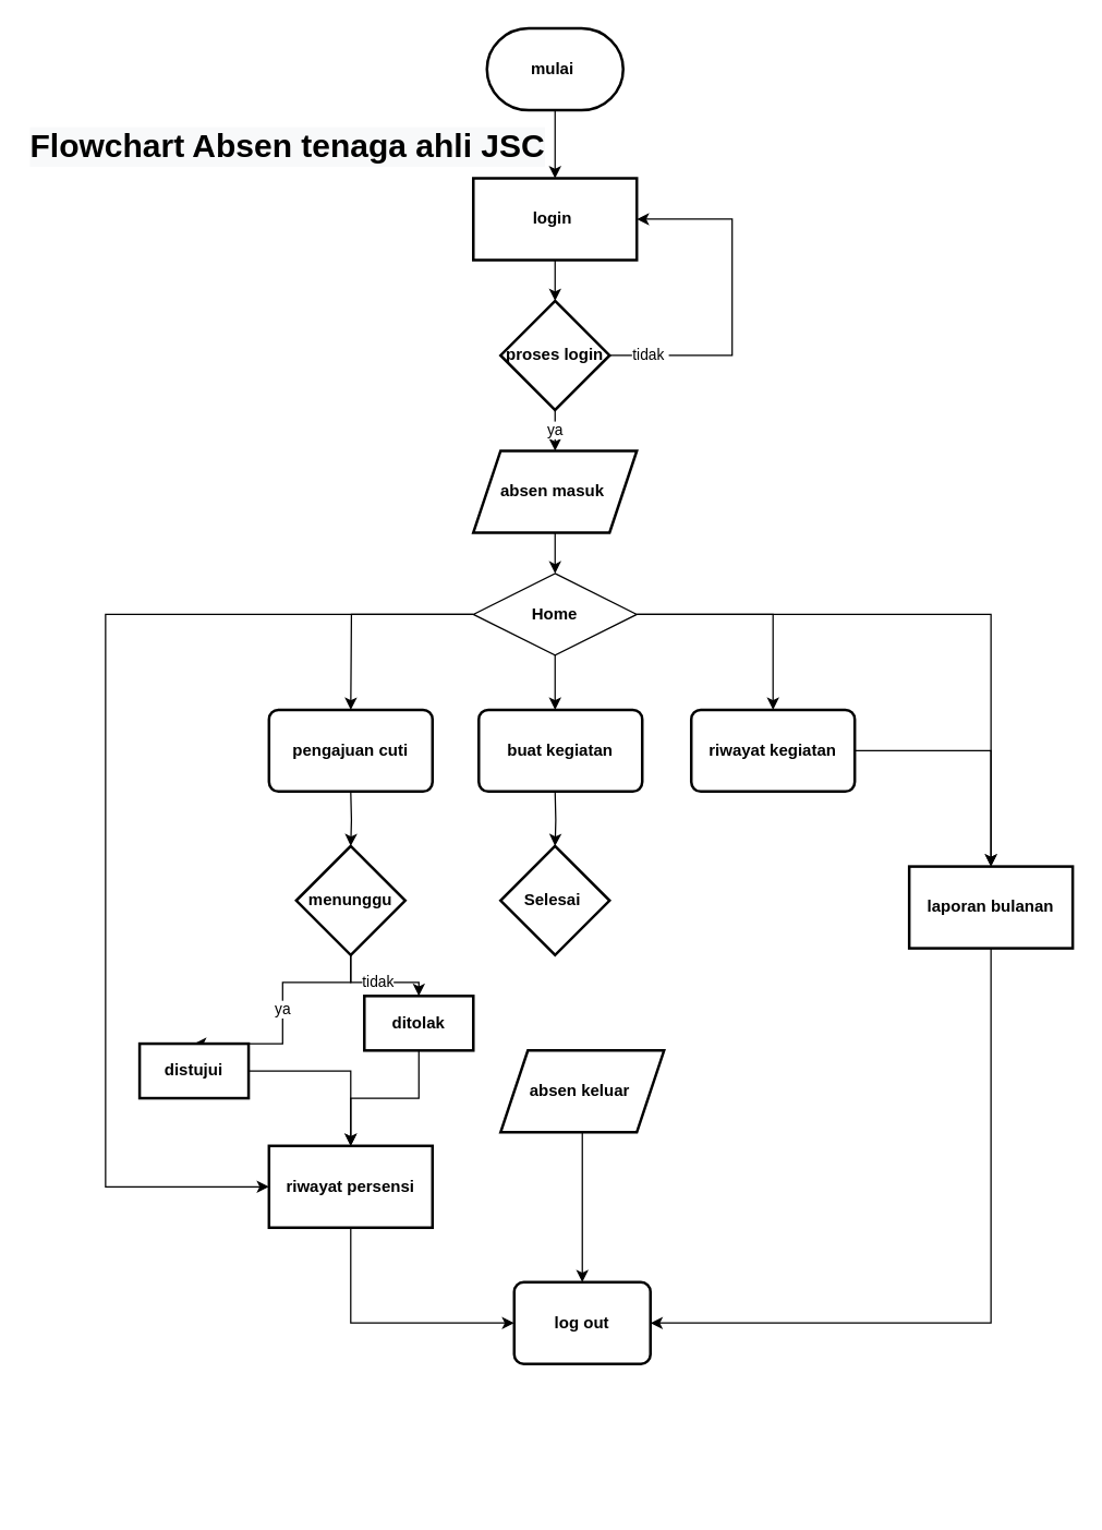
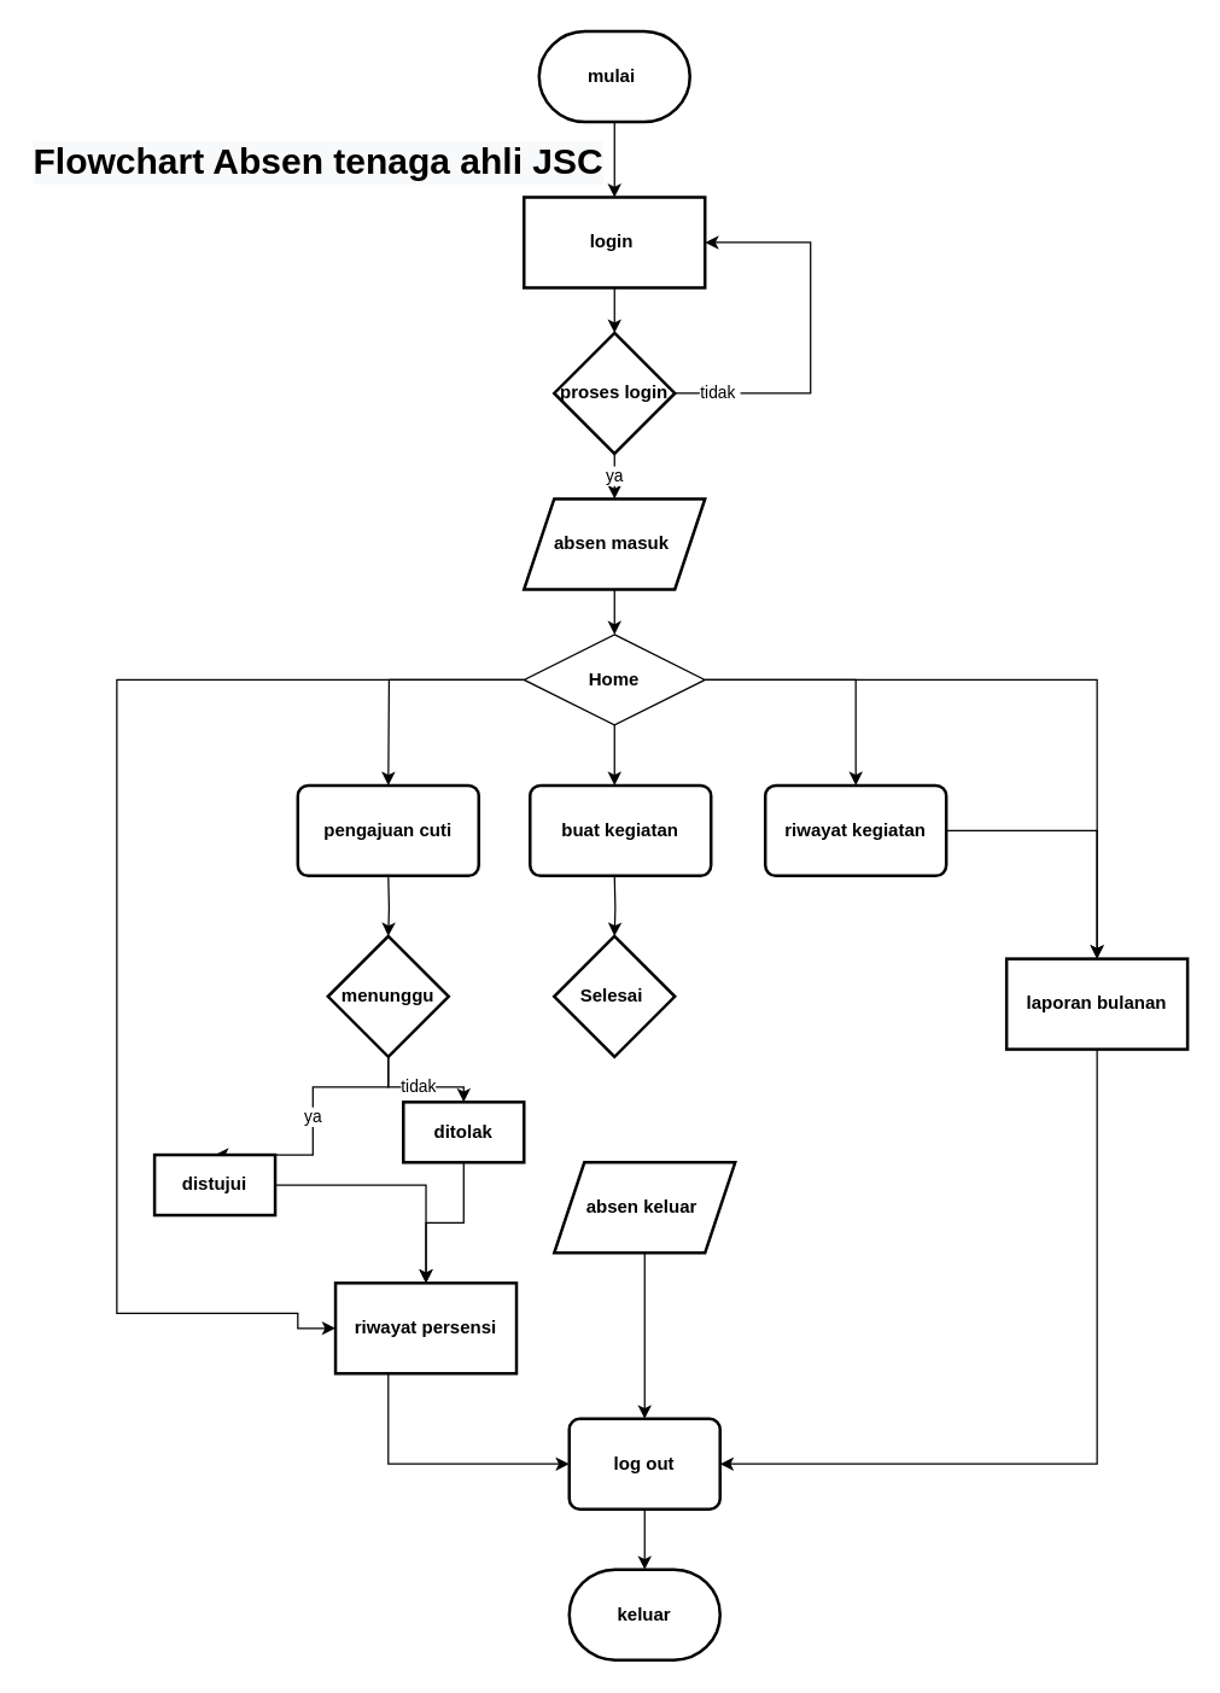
  <mxCell id="0" />
  <mxCell id="1" parent="0" />
  <mxCell id="2" value="" style="edgeStyle=orthogonalEdgeStyle;rounded=0;orthogonalLoop=1;jettySize=auto;html=1;" edge="1" parent="1" source="3" target="5"><mxGeometry relative="1" as="geometry" /></mxCell>
  <mxCell id="3" value="&lt;h4&gt;mulai&amp;nbsp;&lt;/h4&gt;" style="strokeWidth=2;html=1;shape=mxgraph.flowchart.terminator;whiteSpace=wrap;" vertex="1" parent="1"><mxGeometry x="357" y="20" width="100" height="60" as="geometry" /></mxCell>
  <mxCell id="4" value="" style="edgeStyle=orthogonalEdgeStyle;rounded=0;orthogonalLoop=1;jettySize=auto;html=1;" edge="1" parent="1" source="5" target="8"><mxGeometry relative="1" as="geometry" /></mxCell>
  <mxCell id="5" value="&lt;h4&gt;login&amp;nbsp;&lt;/h4&gt;" style="whiteSpace=wrap;html=1;strokeWidth=2;" vertex="1" parent="1"><mxGeometry x="347" y="130" width="120" height="60" as="geometry" /></mxCell>
  <mxCell id="6" value="tidak&amp;nbsp;" style="edgeStyle=orthogonalEdgeStyle;rounded=0;orthogonalLoop=1;jettySize=auto;html=1;entryX=1;entryY=0.5;entryDx=0;entryDy=0;" edge="1" parent="1" source="8" target="5"><mxGeometry x="-0.769" relative="1" as="geometry"><mxPoint x="477" y="150" as="targetPoint" /><Array as="points"><mxPoint x="537" y="260" /><mxPoint x="537" y="160" /></Array><mxPoint as="offset" /></mxGeometry></mxCell>
  <mxCell id="7" value="ya" style="edgeStyle=orthogonalEdgeStyle;rounded=0;orthogonalLoop=1;jettySize=auto;html=1;" edge="1" parent="1" source="8" target="10"><mxGeometry relative="1" as="geometry" /></mxCell>
  <mxCell id="8" value="&lt;h4&gt;proses login&lt;/h4&gt;" style="rhombus;whiteSpace=wrap;html=1;strokeWidth=2;" vertex="1" parent="1"><mxGeometry x="367" y="220" width="80" height="80" as="geometry" /></mxCell>
  <mxCell id="9" value="" style="edgeStyle=orthogonalEdgeStyle;rounded=0;orthogonalLoop=1;jettySize=auto;html=1;" edge="1" parent="1" source="10" target="32"><mxGeometry relative="1" as="geometry" /></mxCell>
  <mxCell id="10" value="&lt;h4&gt;absen masuk&amp;nbsp;&lt;/h4&gt;" style="shape=parallelogram;perimeter=parallelogramPerimeter;whiteSpace=wrap;html=1;fixedSize=1;strokeWidth=2;" vertex="1" parent="1"><mxGeometry x="347" y="330" width="120" height="60" as="geometry" /></mxCell>
  <mxCell id="11" value="" style="edgeStyle=orthogonalEdgeStyle;rounded=0;orthogonalLoop=1;jettySize=auto;html=1;" edge="1" parent="1" target="13"><mxGeometry relative="1" as="geometry"><mxPoint x="407" y="580" as="sourcePoint" /></mxGeometry></mxCell>
  <mxCell id="12" value="" style="edgeStyle=orthogonalEdgeStyle;rounded=0;orthogonalLoop=1;jettySize=auto;html=1;" edge="1" parent="1" target="20"><mxGeometry relative="1" as="geometry"><mxPoint x="257" y="580" as="sourcePoint" /></mxGeometry></mxCell>
  <mxCell id="13" value="&lt;h4&gt;Selesai&amp;nbsp;&lt;/h4&gt;" style="rhombus;whiteSpace=wrap;html=1;strokeWidth=2;" vertex="1" parent="1"><mxGeometry x="367" y="620" width="80" height="80" as="geometry" /></mxCell>
  <mxCell id="14" value="" style="edgeStyle=orthogonalEdgeStyle;rounded=0;orthogonalLoop=1;jettySize=auto;html=1;" edge="1" parent="1" source="15"><mxGeometry relative="1" as="geometry"><mxPoint x="427" y="940" as="targetPoint" /></mxGeometry></mxCell>
  <mxCell id="15" value="&lt;h4&gt;absen keluar&amp;nbsp;&lt;/h4&gt;" style="shape=parallelogram;perimeter=parallelogramPerimeter;whiteSpace=wrap;html=1;fixedSize=1;strokeWidth=2;" vertex="1" parent="1"><mxGeometry x="367" y="770" width="120" height="60" as="geometry" /></mxCell>
  <mxCell id="16" style="edgeStyle=orthogonalEdgeStyle;rounded=0;orthogonalLoop=1;jettySize=auto;html=1;entryX=1;entryY=0.5;entryDx=0;entryDy=0;entryPerimeter=0;" edge="1" parent="1" source="17"><mxGeometry relative="1" as="geometry"><mxPoint x="477" y="970" as="targetPoint" /><Array as="points"><mxPoint x="727" y="970" /></Array></mxGeometry></mxCell>
  <mxCell id="17" value="&lt;h4&gt;laporan bulanan&lt;/h4&gt;" style="whiteSpace=wrap;html=1;strokeWidth=2;" vertex="1" parent="1"><mxGeometry x="667" y="635" width="120" height="60" as="geometry" /></mxCell>
  <mxCell id="18" value="ya" style="edgeStyle=orthogonalEdgeStyle;rounded=0;orthogonalLoop=1;jettySize=auto;html=1;entryX=0.5;entryY=0;entryDx=0;entryDy=0;" edge="1" parent="1" source="20" target="22"><mxGeometry relative="1" as="geometry"><Array as="points"><mxPoint x="257" y="720" /><mxPoint x="207" y="720" /></Array></mxGeometry></mxCell>
  <mxCell id="19" value="tidak" style="edgeStyle=orthogonalEdgeStyle;rounded=0;orthogonalLoop=1;jettySize=auto;html=1;entryX=0.5;entryY=0;entryDx=0;entryDy=0;" edge="1" parent="1" source="20" target="24"><mxGeometry relative="1" as="geometry" /></mxCell>
  <mxCell id="20" value="&lt;h4&gt;menunggu&lt;/h4&gt;" style="rhombus;whiteSpace=wrap;html=1;strokeWidth=2;" vertex="1" parent="1"><mxGeometry x="217" y="620" width="80" height="80" as="geometry" /></mxCell>
  <mxCell id="21" style="edgeStyle=orthogonalEdgeStyle;rounded=0;orthogonalLoop=1;jettySize=auto;html=1;entryX=0.5;entryY=0;entryDx=0;entryDy=0;" edge="1" parent="1" source="22" target="26"><mxGeometry relative="1" as="geometry" /></mxCell>
  <mxCell id="22" value="&lt;h4&gt;distujui&lt;/h4&gt;" style="whiteSpace=wrap;html=1;strokeWidth=2;" vertex="1" parent="1"><mxGeometry x="102" y="765" width="80" height="40" as="geometry" /></mxCell>
  <mxCell id="23" style="edgeStyle=orthogonalEdgeStyle;rounded=0;orthogonalLoop=1;jettySize=auto;html=1;entryX=0.5;entryY=0;entryDx=0;entryDy=0;" edge="1" parent="1" source="24" target="26"><mxGeometry relative="1" as="geometry" /></mxCell>
  <mxCell id="24" value="&lt;h4&gt;ditolak&lt;/h4&gt;" style="whiteSpace=wrap;html=1;strokeWidth=2;" vertex="1" parent="1"><mxGeometry x="267" y="730" width="80" height="40" as="geometry" /></mxCell>
  <mxCell id="25" style="edgeStyle=orthogonalEdgeStyle;rounded=0;orthogonalLoop=1;jettySize=auto;html=1;entryX=0;entryY=0.5;entryDx=0;entryDy=0;entryPerimeter=0;" edge="1" parent="1" source="26"><mxGeometry relative="1" as="geometry"><mxPoint x="377" y="970" as="targetPoint" /><Array as="points"><mxPoint x="257" y="970" /></Array></mxGeometry></mxCell>
- <mxCell id="26" value="&lt;h4&gt;riwayat persensi&lt;/h4&gt;" style="whiteSpace=wrap;html=1;strokeWidth=2;" vertex="1" parent="1"><mxGeometry x="197" y="840" width="120" height="60" as="geometry" /></mxCell>
+ <mxCell id="26" value="&lt;h4&gt;riwayat persensi&lt;/h4&gt;" style="whiteSpace=wrap;html=1;strokeWidth=2;" vertex="1" parent="1"><mxGeometry x="222" y="850" width="120" height="60" as="geometry" /></mxCell>
  <mxCell id="27" value="" style="edgeStyle=orthogonalEdgeStyle;rounded=0;orthogonalLoop=1;jettySize=auto;html=1;" edge="1" parent="1" source="32"><mxGeometry relative="1" as="geometry"><mxPoint x="407" y="520" as="targetPoint" /></mxGeometry></mxCell>
  <mxCell id="28" style="edgeStyle=orthogonalEdgeStyle;rounded=0;orthogonalLoop=1;jettySize=auto;html=1;entryX=0.5;entryY=0;entryDx=0;entryDy=0;" edge="1" parent="1" source="32"><mxGeometry relative="1" as="geometry"><mxPoint x="257" y="520" as="targetPoint" /></mxGeometry></mxCell>
  <mxCell id="29" style="edgeStyle=orthogonalEdgeStyle;rounded=0;orthogonalLoop=1;jettySize=auto;html=1;entryX=0.5;entryY=0;entryDx=0;entryDy=0;" edge="1" parent="1" source="32" target="17"><mxGeometry relative="1" as="geometry" /></mxCell>
  <mxCell id="30" style="edgeStyle=orthogonalEdgeStyle;rounded=0;orthogonalLoop=1;jettySize=auto;html=1;entryX=0;entryY=0.5;entryDx=0;entryDy=0;" edge="1" parent="1" source="32" target="26"><mxGeometry relative="1" as="geometry"><mxPoint x="217" y="870" as="targetPoint" /><Array as="points"><mxPoint x="77" y="450" /><mxPoint x="77" y="870" /><mxPoint x="197" y="870" /></Array></mxGeometry></mxCell>
  <mxCell id="31" style="edgeStyle=orthogonalEdgeStyle;rounded=0;orthogonalLoop=1;jettySize=auto;html=1;entryX=0.5;entryY=0;entryDx=0;entryDy=0;" edge="1" parent="1" source="32" target="34"><mxGeometry relative="1" as="geometry" /></mxCell>
  <mxCell id="32" value="&lt;h4&gt;Home&lt;/h4&gt;" style="rhombus;whiteSpace=wrap;html=1;" vertex="1" parent="1"><mxGeometry x="347" y="420" width="120" height="60" as="geometry" /></mxCell>
  <mxCell id="33" value="" style="edgeStyle=orthogonalEdgeStyle;rounded=0;orthogonalLoop=1;jettySize=auto;html=1;" edge="1" parent="1" source="34" target="17"><mxGeometry relative="1" as="geometry" /></mxCell>
  <mxCell id="34" value="&lt;h4&gt;riwayat kegiatan&lt;/h4&gt;" style="rounded=1;whiteSpace=wrap;html=1;absoluteArcSize=1;arcSize=14;strokeWidth=2;" vertex="1" parent="1"><mxGeometry x="507" y="520" width="120" height="60" as="geometry" /></mxCell>
  <mxCell id="35" value="&lt;h4&gt;buat kegiatan&lt;/h4&gt;" style="rounded=1;whiteSpace=wrap;html=1;absoluteArcSize=1;arcSize=14;strokeWidth=2;" vertex="1" parent="1"><mxGeometry x="351" y="520" width="120" height="60" as="geometry" /></mxCell>
  <mxCell id="36" value="&lt;h4&gt;pengajuan cuti&lt;/h4&gt;" style="rounded=1;whiteSpace=wrap;html=1;absoluteArcSize=1;arcSize=14;strokeWidth=2;" vertex="1" parent="1"><mxGeometry x="197" y="520" width="120" height="60" as="geometry" /></mxCell>
+ <mxCell id="37" value="&lt;h4&gt;keluar&lt;/h4&gt;" style="strokeWidth=2;html=1;shape=mxgraph.flowchart.terminator;whiteSpace=wrap;" vertex="1" parent="1"><mxGeometry x="377" y="1040" width="100" height="60" as="geometry" /></mxCell>
+ <mxCell id="38" value="" style="edgeStyle=orthogonalEdgeStyle;rounded=0;orthogonalLoop=1;jettySize=auto;html=1;" edge="1" parent="1" source="39" target="37"><mxGeometry relative="1" as="geometry" /></mxCell>
  <mxCell id="39" value="&lt;h4&gt;log out&lt;/h4&gt;" style="rounded=1;whiteSpace=wrap;html=1;absoluteArcSize=1;arcSize=14;strokeWidth=2;" vertex="1" parent="1"><mxGeometry x="377" y="940" width="100" height="60" as="geometry" /></mxCell>
  <mxCell id="40" value="&lt;h4 style=&quot;color: rgb(0, 0, 0); font-family: helvetica; font-size: 12px; font-style: normal; letter-spacing: normal; text-align: center; text-indent: 0px; text-transform: none; word-spacing: 0px; background-color: rgb(248, 249, 250);&quot;&gt;&lt;font style=&quot;font-size: 24px&quot;&gt;Flowchart Absen tenaga ahli JSC&lt;/font&gt;&lt;/h4&gt;" style="text;whiteSpace=wrap;html=1;" vertex="1" parent="1"><mxGeometry x="20" y="70" width="400" height="70" as="geometry" /></mxCell>
